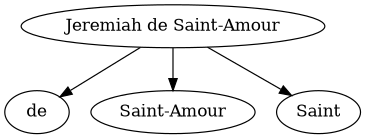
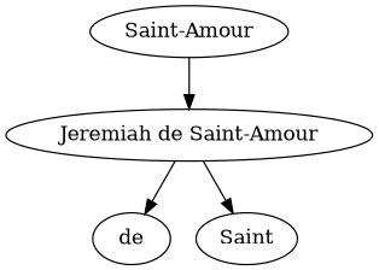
  strict digraph {
    "Jeremiah de Saint-Amour"
    de
    "Saint-Amour"
    n4 [label=Saint]
    "Jeremiah de Saint-Amour" -> de
-   "Jeremiah de Saint-Amour" -> "Saint-Amour"
+   "Saint-Amour" -> "Jeremiah de Saint-Amour"
    "Jeremiah de Saint-Amour" -> n4
  }
